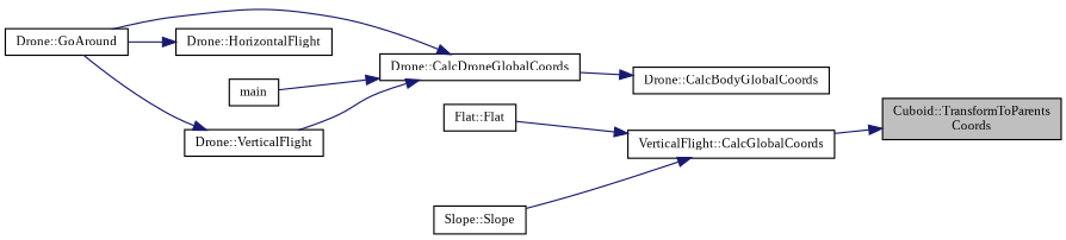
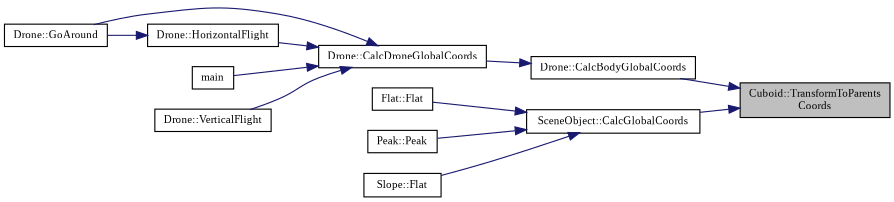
  digraph {
    fontname="Liberation Serif"
    rankdir=RL
    node [color=black fillcolor=white fontname="Liberation Serif" fontsize=10 shape=record style=filled]
    edge [color=midnightblue dir=back fontname="Liberation Serif" fontsize=10 labelfontname=Helvetica labelfontsize=10 style=solid]
    n1 [fillcolor=grey75 fontcolor=black height=0.2 label="Cuboid::TransformToParents\lCoords" width=0.4]
    n2 [height=0.2 label="Drone::CalcBodyGlobalCoords" width=0.4]
-   n3 [height=0.2 label="VerticalFlight::CalcGlobalCoords" width=0.4]
+   n3 [height=0.2 label="SceneObject::CalcGlobalCoords" width=0.4]
    n4 [height=0.2 label="Drone::CalcDroneGlobalCoords" width=0.4]
    n5 [height=0.2 label="Flat::Flat" width=0.4]
-   n7 [height=0.2 label="Slope::Slope" width=0.4]
+   n6 [height=0.2 label="Peak::Peak" width=0.4]
+   n7 [height=0.2 label="Slope::Flat" width=0.4]
    n8 [height=0.2 label="Drone::GoAround" width=0.4]
    n9 [height=0.2 label="Drone::HorizontalFlight" width=0.4]
    n10 [height=0.2 label=main width=0.4]
    n11 [height=0.2 label="Drone::VerticalFlight" width=0.4]
+   n1 -> n2
    n1 -> n3
    n2 -> n4
    n3 -> n5
+   n3 -> n6
    n3 -> n7
    n4 -> n8
+   n4 -> n9
    n4 -> n10
    n4 -> n11
    n9 -> n8
-   n11 -> n8
  }
